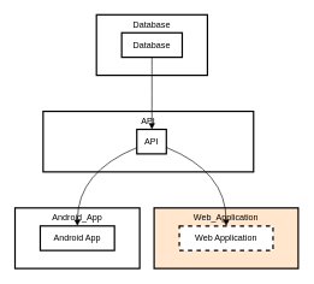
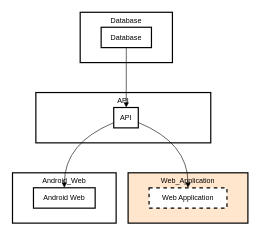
  <mxCell id="0" />
  <mxCell id="1" parent="0" />
- <mxCell id="2" value="Android_App" style="whiteSpace=wrap;strokeWidth=2;verticalAlign=top;" vertex="1" parent="1"><mxGeometry y="288" width="173" height="84" as="geometry" x="20" /></mxCell>
- <mxCell id="3" value="Android App" style="whiteSpace=wrap;strokeWidth=2;" vertex="1" parent="1"><mxGeometry x="55" y="313" width="103" height="34" as="geometry" /></mxCell>
+ <mxCell id="2" value="Android_Web" style="whiteSpace=wrap;strokeWidth=2;verticalAlign=top;" vertex="1" parent="1"><mxGeometry y="288" width="173" height="84" as="geometry" x="20" /></mxCell>
+ <mxCell id="3" value="Android Web" style="whiteSpace=wrap;strokeWidth=2;" vertex="1" parent="1"><mxGeometry x="55" y="313" width="103" height="34" as="geometry" /></mxCell>
  <mxCell id="4" value="Web_Application" style="whiteSpace=wrap;strokeWidth=2;verticalAlign=top;fillColor=#ffe6cc;" vertex="1" parent="1"><mxGeometry x="213" y="288" width="200" height="84" as="geometry" /></mxCell>
  <mxCell id="5" value="Web Application" style="whiteSpace=wrap;strokeWidth=2;dashed=1;" vertex="1" parent="1"><mxGeometry x="248" y="313" width="130" height="34" as="geometry" /></mxCell>
  <mxCell id="6" value="API" style="whiteSpace=wrap;strokeWidth=2;verticalAlign=top;" vertex="1" parent="1"><mxGeometry x="59" y="154" width="292" height="84" as="geometry" /></mxCell>
  <mxCell id="7" value="API" style="whiteSpace=wrap;strokeWidth=2;" vertex="1" parent="1"><mxGeometry x="189" y="179" width="41" height="34" as="geometry" /></mxCell>
  <mxCell id="8" value="Database" style="whiteSpace=wrap;strokeWidth=2;verticalAlign=top;" vertex="1" parent="1"><mxGeometry x="133" width="154" height="84" as="geometry" y="20" /></mxCell>
  <mxCell id="9" value="Database" style="whiteSpace=wrap;strokeWidth=2;" vertex="1" parent="1"><mxGeometry x="168" y="45" width="84" height="34" as="geometry" /></mxCell>
  <mxCell id="10" value="" style="curved=1;startArrow=none;endArrow=block;exitX=0.5;exitY=1;entryX=0.51;entryY=0;" edge="1" parent="1" source="9" target="7"><mxGeometry relative="1" as="geometry"><Array as="points" /></mxGeometry></mxCell>
  <mxCell id="11" value="" style="curved=1;startArrow=none;endArrow=block;exitX=1.01;exitY=0.74;entryX=0.5;entryY=0;" edge="1" parent="1" source="7" target="5"><mxGeometry relative="1" as="geometry"><Array as="points"><mxPoint x="313" y="238" /></Array></mxGeometry></mxCell>
  <mxCell id="12" value="" style="curved=1;startArrow=none;endArrow=block;exitX=0.01;exitY=0.74;entryX=0.5;entryY=0;" edge="1" parent="1" source="7" target="3"><mxGeometry relative="1" as="geometry"><Array as="points"><mxPoint x="107" y="238" /></Array></mxGeometry></mxCell>
